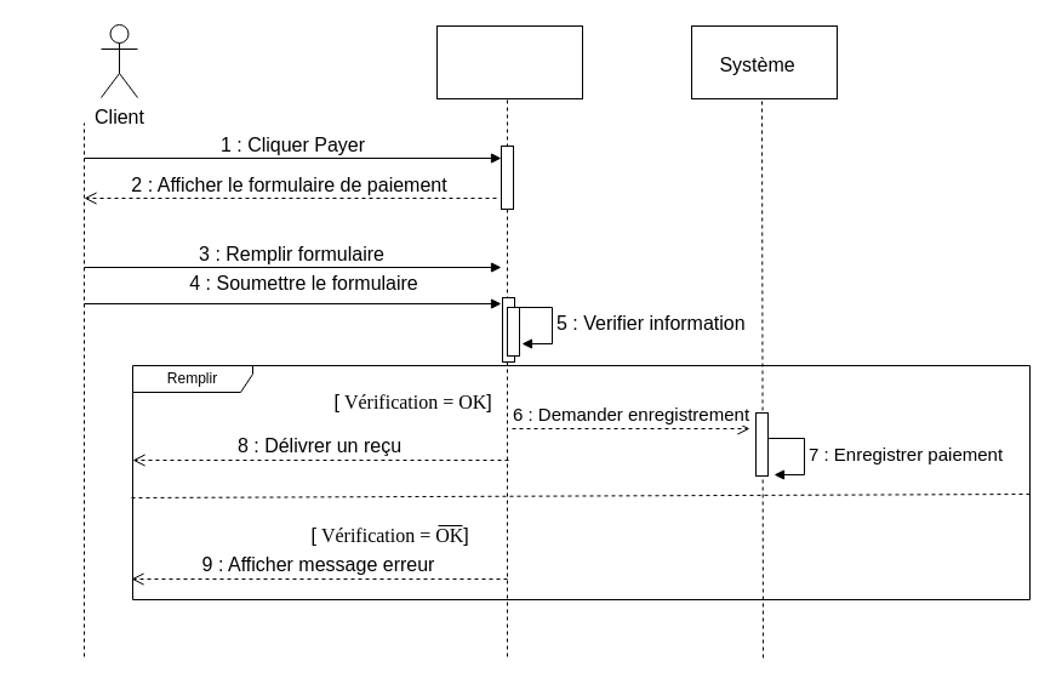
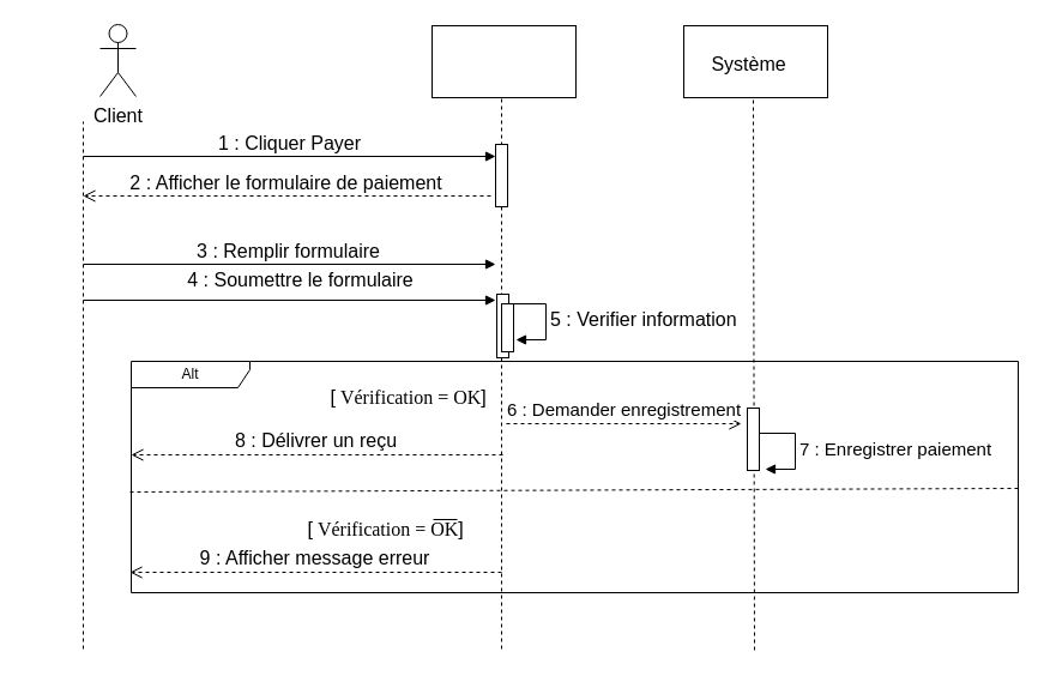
  <mxCell id="0" />
  <mxCell id="1" parent="0" />
  <mxCell id="2" value="&lt;font style=&quot;font-size: 16px;&quot;&gt;Client&lt;/font&gt;" style="shape=umlActor;verticalLabelPosition=bottom;verticalAlign=top;html=1;outlineConnect=0;" parent="1" vertex="1"><mxGeometry x="83" y="20" width="30" height="60" as="geometry" /></mxCell>
  <mxCell id="3" value="" style="endArrow=none;dashed=1;html=1;rounded=0;" parent="1" edge="1"><mxGeometry width="50" height="50" relative="1" as="geometry"><mxPoint x="69" y="541" as="sourcePoint" /><mxPoint x="69" y="101" as="targetPoint" /></mxGeometry></mxCell>
  <mxCell id="4" value="" style="rounded=0;whiteSpace=wrap;html=1;" parent="1" vertex="1"><mxGeometry x="360" y="21" width="120" height="60" as="geometry" /></mxCell>
  <mxCell id="5" value="" style="endArrow=none;dashed=1;html=1;rounded=0;" parent="1" edge="1"><mxGeometry width="50" height="50" relative="1" as="geometry"><mxPoint x="418" y="541" as="sourcePoint" /><mxPoint x="418" y="80" as="targetPoint" /></mxGeometry></mxCell>
  <mxCell id="6" value="" style="html=1;points=[[0,0,0,0,5],[0,1,0,0,-5],[1,0,0,0,5],[1,1,0,0,-5]];perimeter=orthogonalPerimeter;outlineConnect=0;targetShapes=umlLifeline;portConstraint=eastwest;newEdgeStyle={&quot;curved&quot;:0,&quot;rounded&quot;:0};" parent="1" vertex="1"><mxGeometry x="413" y="120" width="10" height="52" as="geometry" /></mxCell>
  <mxCell id="7" value="&lt;span style=&quot;line-height: 107%;&quot;&gt;&lt;font style=&quot;font-size: 16px;&quot;&gt;1 : Cliquer Payer&lt;/font&gt;&lt;/span&gt;" style="html=1;verticalAlign=bottom;endArrow=block;curved=0;rounded=0;" parent="1" edge="1"><mxGeometry width="80" relative="1" as="geometry"><mxPoint x="69" y="130" as="sourcePoint" /><mxPoint x="413" y="130" as="targetPoint" /></mxGeometry></mxCell>
  <mxCell id="8" value="&lt;span style=&quot;line-height: 107%;&quot;&gt;&lt;font style=&quot;font-size: 16px;&quot;&gt;2 : Afficher le formulaire de paiement&lt;/font&gt;&lt;/span&gt;" style="html=1;verticalAlign=bottom;endArrow=open;dashed=1;endSize=8;curved=0;rounded=0;" parent="1" edge="1"><mxGeometry x="0.004" relative="1" as="geometry"><mxPoint x="409" y="163" as="sourcePoint" /><mxPoint x="69" y="163" as="targetPoint" /><mxPoint as="offset" /></mxGeometry></mxCell>
- <mxCell id="9" value="Remplir" style="shape=umlFrame;whiteSpace=wrap;html=1;pointerEvents=0;width=99;height=22;" parent="1" vertex="1"><mxGeometry x="109" y="301" width="740" height="193" as="geometry" /></mxCell>
+ <mxCell id="9" value="Alt" style="shape=umlFrame;whiteSpace=wrap;html=1;pointerEvents=0;width=99;height=22;" parent="1" vertex="1"><mxGeometry x="109" y="301" width="740" height="193" as="geometry" /></mxCell>
  <mxCell id="10" value="&lt;span style=&quot;line-height: 107%;&quot;&gt;&lt;font style=&quot;font-size: 16px;&quot;&gt;4 : Soumettre le formulaire&lt;/font&gt;&lt;/span&gt;" style="html=1;verticalAlign=bottom;endArrow=block;curved=0;rounded=0;" parent="1" edge="1"><mxGeometry x="0.052" y="6" width="80" relative="1" as="geometry"><mxPoint x="69" y="250" as="sourcePoint" /><mxPoint x="413" y="250" as="targetPoint" /><mxPoint as="offset" /></mxGeometry></mxCell>
  <mxCell id="11" value="" style="html=1;points=[[0,0,0,0,5],[0,1,0,0,-5],[1,0,0,0,5],[1,1,0,0,-5]];perimeter=orthogonalPerimeter;outlineConnect=0;targetShapes=umlLifeline;portConstraint=eastwest;newEdgeStyle={&quot;curved&quot;:0,&quot;rounded&quot;:0};" parent="1" vertex="1"><mxGeometry x="414" y="245" width="10" height="53" as="geometry" /></mxCell>
  <mxCell id="12" value="" style="html=1;points=[[0,0,0,0,5],[0,1,0,0,-5],[1,0,0,0,5],[1,1,0,0,-5]];perimeter=orthogonalPerimeter;outlineConnect=0;targetShapes=umlLifeline;portConstraint=eastwest;newEdgeStyle={&quot;curved&quot;:0,&quot;rounded&quot;:0};" parent="1" vertex="1"><mxGeometry x="418" y="253" width="10" height="40" as="geometry" /></mxCell>
  <mxCell id="13" value="&lt;font style=&quot;font-size: 16px;&quot;&gt;5 : Verifier information&lt;/font&gt;" style="html=1;align=left;spacingLeft=2;endArrow=block;rounded=0;edgeStyle=orthogonalEdgeStyle;curved=0;rounded=0;" parent="1" edge="1"><mxGeometry relative="1" as="geometry"><mxPoint x="425" y="253" as="sourcePoint" /><Array as="points"><mxPoint x="455" y="283" /></Array><mxPoint x="430" y="283" as="targetPoint" /></mxGeometry></mxCell>
  <mxCell id="14" value="&lt;span style=&quot;line-height: 107%;&quot;&gt;&lt;font style=&quot;font-size: 16px;&quot;&gt;3 : Remplir formulaire&lt;/font&gt;&lt;/span&gt;" style="html=1;verticalAlign=bottom;endArrow=block;curved=0;rounded=0;" parent="1" edge="1"><mxGeometry x="-0.003" width="80" relative="1" as="geometry"><mxPoint x="69" y="220" as="sourcePoint" /><mxPoint x="413" y="220" as="targetPoint" /><mxPoint as="offset" /></mxGeometry></mxCell>
  <mxCell id="15" value="" style="endArrow=none;dashed=1;html=1;rounded=0;" parent="1" edge="1"><mxGeometry width="50" height="50" relative="1" as="geometry"><mxPoint x="629" y="542" as="sourcePoint" /><mxPoint x="628" y="80" as="targetPoint" /></mxGeometry></mxCell>
  <mxCell id="16" value="" style="rounded=0;whiteSpace=wrap;html=1;" parent="1" vertex="1"><mxGeometry x="570" y="21" width="120" height="60" as="geometry" /></mxCell>
  <mxCell id="17" value="&lt;span style=&quot;font-size:12.0pt;line-height:107%;&lt;br/&gt;font-family:&amp;quot;Times New Roman&amp;quot;,serif;mso-fareast-font-family:Calibri;mso-fareast-theme-font:&lt;br/&gt;minor-latin;mso-ansi-language:FR;mso-fareast-language:EN-US;mso-bidi-language:&lt;br/&gt;AR-SA&quot;&gt;Système&amp;nbsp;&amp;nbsp;&lt;/span&gt;" style="text;html=1;align=center;verticalAlign=middle;whiteSpace=wrap;rounded=0;" parent="1" vertex="1"><mxGeometry x="599" y="38" width="60" height="30" as="geometry" /></mxCell>
  <mxCell id="18" value="" style="endArrow=none;dashed=1;html=1;rounded=0;" parent="1" edge="1"><mxGeometry width="50" height="50" relative="1" as="geometry"><mxPoint x="108" y="410" as="sourcePoint" /><mxPoint x="849" y="407" as="targetPoint" /></mxGeometry></mxCell>
  <mxCell id="19" value="&lt;font style=&quot;font-size: 16px;&quot;&gt;&amp;nbsp; &amp;nbsp; &amp;nbsp; &amp;nbsp; &amp;nbsp; &amp;nbsp; &amp;nbsp; &amp;nbsp; &amp;nbsp; &amp;nbsp; &amp;nbsp; &amp;nbsp; &amp;nbsp; &amp;nbsp; &amp;nbsp; &amp;nbsp; &amp;nbsp; &amp;nbsp; &amp;nbsp; &amp;nbsp; &amp;nbsp; &amp;nbsp; &amp;nbsp; &amp;nbsp; &amp;nbsp; [&lt;span style=&quot;text-align: justify; text-indent: 35.4pt; background-color: transparent; color: light-dark(rgb(0, 0, 0), rgb(255, 255, 255));&quot;&gt;&lt;span style=&quot;line-height: 150%; font-family: &amp;quot;Times New Roman&amp;quot;, serif;&quot;&gt;&amp;nbsp;&lt;/span&gt;&lt;/span&gt;&lt;span style=&quot;text-align: justify; text-indent: 35.4pt; background-color: transparent; color: light-dark(rgb(0, 0, 0), rgb(255, 255, 255));&quot;&gt;&lt;span style=&quot;line-height: 150%; font-family: &amp;quot;Times New Roman&amp;quot;, serif;&quot;&gt;Vérification = OK&lt;/span&gt;&lt;/span&gt;]&lt;/font&gt;" style="text;html=1;align=center;verticalAlign=middle;resizable=0;points=[];autosize=1;strokeColor=none;fillColor=none;" parent="1" vertex="1"><mxGeometry x="39" y="311" width="380" height="40" as="geometry" /></mxCell>
  <mxCell id="20" value="&lt;font style=&quot;font-size: 16px;&quot;&gt;&amp;nbsp; &amp;nbsp; &amp;nbsp; &amp;nbsp; &amp;nbsp; &amp;nbsp; &amp;nbsp; &amp;nbsp; &amp;nbsp; &amp;nbsp; &amp;nbsp; &amp;nbsp; &amp;nbsp; &amp;nbsp; &amp;nbsp; &amp;nbsp; &amp;nbsp; &amp;nbsp; &amp;nbsp; &amp;nbsp; &amp;nbsp; &amp;nbsp; &amp;nbsp; &amp;nbsp; &amp;nbsp; [&lt;span style=&quot;text-align: justify; text-indent: 35.4pt; background-color: transparent; color: light-dark(rgb(0, 0, 0), rgb(255, 255, 255));&quot;&gt;&lt;span style=&quot;line-height: 150%; font-family: &amp;quot;Times New Roman&amp;quot;, serif;&quot;&gt;&amp;nbsp;&lt;/span&gt;&lt;/span&gt;&lt;span style=&quot;text-align: justify; text-indent: 35.4pt; background-color: transparent; color: light-dark(rgb(0, 0, 0), rgb(255, 255, 255));&quot;&gt;&lt;span style=&quot;line-height: 150%; font-family: &amp;quot;Times New Roman&amp;quot;, serif;&quot;&gt;Vérification = OK&lt;/span&gt;&lt;/span&gt;]&lt;/font&gt;" style="text;html=1;align=center;verticalAlign=middle;resizable=0;points=[];autosize=1;strokeColor=none;fillColor=none;" parent="1" vertex="1"><mxGeometry x="20" y="421" width="380" height="40" as="geometry" /></mxCell>
  <mxCell id="21" value="" style="endArrow=none;html=1;rounded=0;" parent="1" edge="1"><mxGeometry width="50" height="50" relative="1" as="geometry"><mxPoint x="361" y="433" as="sourcePoint" /><mxPoint x="381" y="433" as="targetPoint" /></mxGeometry></mxCell>
  <mxCell id="22" value="&lt;span style=&quot;font-size: 15px;&quot;&gt;7 : Enregistrer paiement&lt;/span&gt;" style="html=1;align=left;spacingLeft=2;endArrow=block;rounded=0;edgeStyle=orthogonalEdgeStyle;curved=0;rounded=0;" parent="1" edge="1"><mxGeometry relative="1" as="geometry"><mxPoint x="633" y="361" as="sourcePoint" /><Array as="points"><mxPoint x="663" y="391" /></Array><mxPoint x="638" y="391" as="targetPoint" /></mxGeometry></mxCell>
  <mxCell id="23" value="" style="html=1;points=[[0,0,0,0,5],[0,1,0,0,-5],[1,0,0,0,5],[1,1,0,0,-5]];perimeter=orthogonalPerimeter;outlineConnect=0;targetShapes=umlLifeline;portConstraint=eastwest;newEdgeStyle={&quot;curved&quot;:0,&quot;rounded&quot;:0};" parent="1" vertex="1"><mxGeometry x="623" y="340" width="10" height="52" as="geometry" /></mxCell>
  <mxCell id="24" value="&lt;font style=&quot;font-size: 15px;&quot;&gt;6 : Demander enregistrement&lt;/font&gt;" style="html=1;verticalAlign=bottom;endArrow=open;dashed=1;endSize=8;curved=0;rounded=0;" parent="1" edge="1"><mxGeometry relative="1" as="geometry"><mxPoint x="422" y="353" as="sourcePoint" /><mxPoint x="618" y="353" as="targetPoint" /></mxGeometry></mxCell>
  <mxCell id="25" value="&lt;span style=&quot;font-size: 16px;&quot;&gt;8 :&amp;nbsp;&lt;/span&gt;&lt;span style=&quot;font-size:12.0pt;line-height:107%;&lt;br/&gt;font-family:&amp;quot;Times New Roman&amp;quot;,serif;mso-fareast-font-family:Calibri;mso-fareast-theme-font:&lt;br/&gt;minor-latin;mso-ansi-language:FR;mso-fareast-language:EN-US;mso-bidi-language:&lt;br/&gt;AR-SA&quot;&gt;Délivrer un reçu&lt;/span&gt;" style="html=1;verticalAlign=bottom;endArrow=open;dashed=1;endSize=8;curved=0;rounded=0;" edge="1" parent="1"><mxGeometry x="0.005" relative="1" as="geometry"><mxPoint x="419" y="379" as="sourcePoint" /><mxPoint x="109" y="379" as="targetPoint" /><mxPoint as="offset" /></mxGeometry></mxCell>
  <mxCell id="26" value="&lt;span style=&quot;font-size: 16px;&quot;&gt;9 : Afficher message erreur&lt;/span&gt;" style="html=1;verticalAlign=bottom;endArrow=open;dashed=1;endSize=8;curved=0;rounded=0;" edge="1" parent="1"><mxGeometry x="0.004" relative="1" as="geometry"><mxPoint x="418" y="477" as="sourcePoint" /><mxPoint x="108" y="477" as="targetPoint" /><mxPoint as="offset" /></mxGeometry></mxCell>
